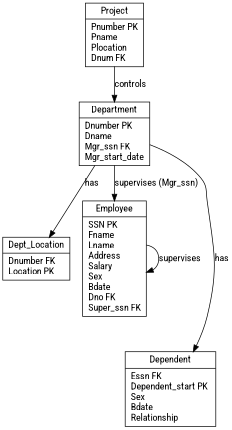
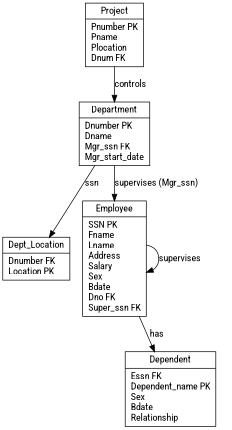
  digraph {
    fontname="Roboto Condensed"
    node [fontname="Roboto Condensed" shape=record]
    edge [fontname="Roboto Condensed"]
    n1 [label="{Department|Dnumber PK\lDname\lMgr_ssn FK\lMgr_start_date\l}"]
    n2 [label="{Dept_Location|Dnumber FK\lLocation PK\l}"]
    n3 [label="{Employee|SSN PK\lFname\lLname\lAddress\lSalary\lSex\lBdate\lDno FK\lSuper_ssn FK\l}"]
-   n4 [label="{Dependent|Essn FK\lDependent_start PK\lSex\lBdate\lRelationship\l}"]
+   n4 [label="{Dependent|Essn FK\lDependent_name PK\lSex\lBdate\lRelationship\l}"]
    n5 [label="{Project|Pnumber PK\lPname\lPlocation\lDnum FK\l}"]
-   n1 -> n2 [label=has]
+   n1 -> n2 [label=ssn]
    n1 -> n3 [label="supervises (Mgr_ssn)"]
    n3 -> n3 [label=supervises]
-   n1 -> n4 [label=has]
+   n3 -> n4 [label=has]
    n5 -> n1 [label=controls]
  }
